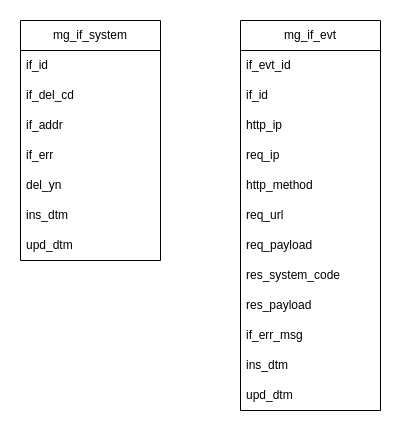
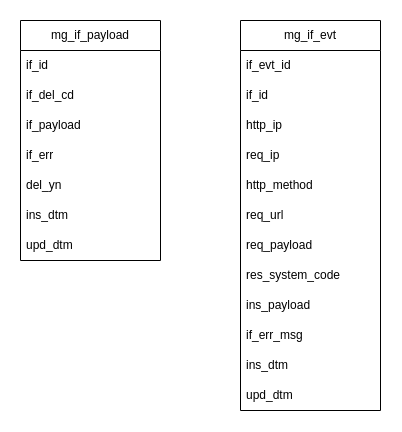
  <mxCell id="0" />
  <mxCell id="1" parent="0" />
- <mxCell id="2" value="mg_if_system" style="swimlane;fontStyle=0;childLayout=stackLayout;horizontal=1;startSize=30;horizontalStack=0;resizeParent=1;resizeParentMax=0;resizeLast=0;collapsible=1;marginBottom=0;whiteSpace=wrap;html=1;" vertex="1" parent="1"><mxGeometry x="20" y="20" width="140" height="240" as="geometry" /></mxCell>
+ <mxCell id="2" value="mg_if_payload" style="swimlane;fontStyle=0;childLayout=stackLayout;horizontal=1;startSize=30;horizontalStack=0;resizeParent=1;resizeParentMax=0;resizeLast=0;collapsible=1;marginBottom=0;whiteSpace=wrap;html=1;" vertex="1" parent="1"><mxGeometry x="20" y="20" width="140" height="240" as="geometry" /></mxCell>
  <mxCell id="3" value="if_id" style="text;strokeColor=none;fillColor=none;align=left;verticalAlign=middle;spacingLeft=4;spacingRight=4;overflow=hidden;points=[[0,0.5],[1,0.5]];portConstraint=eastwest;rotatable=0;whiteSpace=wrap;html=1;" vertex="1" parent="2"><mxGeometry y="30" width="140" height="30" as="geometry" /></mxCell>
  <mxCell id="4" value="if_del_cd" style="text;strokeColor=none;fillColor=none;align=left;verticalAlign=middle;spacingLeft=4;spacingRight=4;overflow=hidden;points=[[0,0.5],[1,0.5]];portConstraint=eastwest;rotatable=0;whiteSpace=wrap;html=1;" vertex="1" parent="2"><mxGeometry y="60" width="140" height="30" as="geometry" /></mxCell>
- <mxCell id="5" value="if_addr" style="text;strokeColor=none;fillColor=none;align=left;verticalAlign=middle;spacingLeft=4;spacingRight=4;overflow=hidden;points=[[0,0.5],[1,0.5]];portConstraint=eastwest;rotatable=0;whiteSpace=wrap;html=1;" vertex="1" parent="2"><mxGeometry y="90" width="140" height="30" as="geometry" /></mxCell>
+ <mxCell id="5" value="if_payload" style="text;strokeColor=none;fillColor=none;align=left;verticalAlign=middle;spacingLeft=4;spacingRight=4;overflow=hidden;points=[[0,0.5],[1,0.5]];portConstraint=eastwest;rotatable=0;whiteSpace=wrap;html=1;" vertex="1" parent="2"><mxGeometry y="90" width="140" height="30" as="geometry" /></mxCell>
  <mxCell id="6" value="if_err" style="text;strokeColor=none;fillColor=none;align=left;verticalAlign=middle;spacingLeft=4;spacingRight=4;overflow=hidden;points=[[0,0.5],[1,0.5]];portConstraint=eastwest;rotatable=0;whiteSpace=wrap;html=1;" vertex="1" parent="2"><mxGeometry y="120" width="140" height="30" as="geometry" /></mxCell>
  <mxCell id="7" value="del_yn" style="text;strokeColor=none;fillColor=none;align=left;verticalAlign=middle;spacingLeft=4;spacingRight=4;overflow=hidden;points=[[0,0.5],[1,0.5]];portConstraint=eastwest;rotatable=0;whiteSpace=wrap;html=1;" vertex="1" parent="2"><mxGeometry y="150" width="140" height="30" as="geometry" /></mxCell>
  <mxCell id="8" value="ins_dtm" style="text;strokeColor=none;fillColor=none;align=left;verticalAlign=middle;spacingLeft=4;spacingRight=4;overflow=hidden;points=[[0,0.5],[1,0.5]];portConstraint=eastwest;rotatable=0;whiteSpace=wrap;html=1;" vertex="1" parent="2"><mxGeometry y="180" width="140" height="30" as="geometry" /></mxCell>
  <mxCell id="9" value="upd_dtm" style="text;strokeColor=none;fillColor=none;align=left;verticalAlign=middle;spacingLeft=4;spacingRight=4;overflow=hidden;points=[[0,0.5],[1,0.5]];portConstraint=eastwest;rotatable=0;whiteSpace=wrap;html=1;" vertex="1" parent="2"><mxGeometry y="210" width="140" height="30" as="geometry" /></mxCell>
  <mxCell id="10" value="mg_if_evt" style="swimlane;fontStyle=0;childLayout=stackLayout;horizontal=1;startSize=30;horizontalStack=0;resizeParent=1;resizeParentMax=0;resizeLast=0;collapsible=1;marginBottom=0;whiteSpace=wrap;html=1;" vertex="1" parent="1"><mxGeometry x="240" y="20" width="140" height="390" as="geometry" /></mxCell>
  <mxCell id="11" value="if_evt_id" style="text;strokeColor=none;fillColor=none;align=left;verticalAlign=middle;spacingLeft=4;spacingRight=4;overflow=hidden;points=[[0,0.5],[1,0.5]];portConstraint=eastwest;rotatable=0;whiteSpace=wrap;html=1;" vertex="1" parent="10"><mxGeometry y="30" width="140" height="30" as="geometry" /></mxCell>
  <mxCell id="12" value="if_id" style="text;strokeColor=none;fillColor=none;align=left;verticalAlign=middle;spacingLeft=4;spacingRight=4;overflow=hidden;points=[[0,0.5],[1,0.5]];portConstraint=eastwest;rotatable=0;whiteSpace=wrap;html=1;" vertex="1" parent="10"><mxGeometry y="60" width="140" height="30" as="geometry" /></mxCell>
  <mxCell id="13" value="http_ip" style="text;strokeColor=none;fillColor=none;align=left;verticalAlign=middle;spacingLeft=4;spacingRight=4;overflow=hidden;points=[[0,0.5],[1,0.5]];portConstraint=eastwest;rotatable=0;whiteSpace=wrap;html=1;" vertex="1" parent="10"><mxGeometry y="90" width="140" height="30" as="geometry" /></mxCell>
  <mxCell id="14" value="req_ip" style="text;strokeColor=none;fillColor=none;align=left;verticalAlign=middle;spacingLeft=4;spacingRight=4;overflow=hidden;points=[[0,0.5],[1,0.5]];portConstraint=eastwest;rotatable=0;whiteSpace=wrap;html=1;" vertex="1" parent="10"><mxGeometry y="120" width="140" height="30" as="geometry" /></mxCell>
  <mxCell id="15" value="http_method" style="text;strokeColor=none;fillColor=none;align=left;verticalAlign=middle;spacingLeft=4;spacingRight=4;overflow=hidden;points=[[0,0.5],[1,0.5]];portConstraint=eastwest;rotatable=0;whiteSpace=wrap;html=1;" vertex="1" parent="10"><mxGeometry y="150" width="140" height="30" as="geometry" /></mxCell>
  <mxCell id="16" value="req_url" style="text;strokeColor=none;fillColor=none;align=left;verticalAlign=middle;spacingLeft=4;spacingRight=4;overflow=hidden;points=[[0,0.5],[1,0.5]];portConstraint=eastwest;rotatable=0;whiteSpace=wrap;html=1;" vertex="1" parent="10"><mxGeometry y="180" width="140" height="30" as="geometry" /></mxCell>
  <mxCell id="17" value="req_payload" style="text;strokeColor=none;fillColor=none;align=left;verticalAlign=middle;spacingLeft=4;spacingRight=4;overflow=hidden;points=[[0,0.5],[1,0.5]];portConstraint=eastwest;rotatable=0;whiteSpace=wrap;html=1;" vertex="1" parent="10"><mxGeometry y="210" width="140" height="30" as="geometry" /></mxCell>
  <mxCell id="18" value="res_system_code" style="text;strokeColor=none;fillColor=none;align=left;verticalAlign=middle;spacingLeft=4;spacingRight=4;overflow=hidden;points=[[0,0.5],[1,0.5]];portConstraint=eastwest;rotatable=0;whiteSpace=wrap;html=1;" vertex="1" parent="10"><mxGeometry y="240" width="140" height="30" as="geometry" /></mxCell>
- <mxCell id="19" value="res_payload" style="text;strokeColor=none;fillColor=none;align=left;verticalAlign=middle;spacingLeft=4;spacingRight=4;overflow=hidden;points=[[0,0.5],[1,0.5]];portConstraint=eastwest;rotatable=0;whiteSpace=wrap;html=1;" vertex="1" parent="10"><mxGeometry y="270" width="140" height="30" as="geometry" /></mxCell>
+ <mxCell id="19" value="ins_payload" style="text;strokeColor=none;fillColor=none;align=left;verticalAlign=middle;spacingLeft=4;spacingRight=4;overflow=hidden;points=[[0,0.5],[1,0.5]];portConstraint=eastwest;rotatable=0;whiteSpace=wrap;html=1;" vertex="1" parent="10"><mxGeometry y="270" width="140" height="30" as="geometry" /></mxCell>
  <mxCell id="20" value="if_err_msg" style="text;strokeColor=none;fillColor=none;align=left;verticalAlign=middle;spacingLeft=4;spacingRight=4;overflow=hidden;points=[[0,0.5],[1,0.5]];portConstraint=eastwest;rotatable=0;whiteSpace=wrap;html=1;" vertex="1" parent="10"><mxGeometry y="300" width="140" height="30" as="geometry" /></mxCell>
  <mxCell id="21" value="ins_dtm" style="text;strokeColor=none;fillColor=none;align=left;verticalAlign=middle;spacingLeft=4;spacingRight=4;overflow=hidden;points=[[0,0.5],[1,0.5]];portConstraint=eastwest;rotatable=0;whiteSpace=wrap;html=1;" vertex="1" parent="10"><mxGeometry y="330" width="140" height="30" as="geometry" /></mxCell>
  <mxCell id="22" value="upd_dtm" style="text;strokeColor=none;fillColor=none;align=left;verticalAlign=middle;spacingLeft=4;spacingRight=4;overflow=hidden;points=[[0,0.5],[1,0.5]];portConstraint=eastwest;rotatable=0;whiteSpace=wrap;html=1;" vertex="1" parent="10"><mxGeometry y="360" width="140" height="30" as="geometry" /></mxCell>
